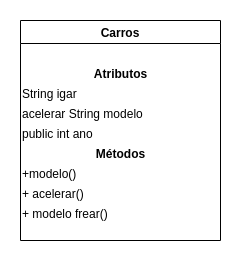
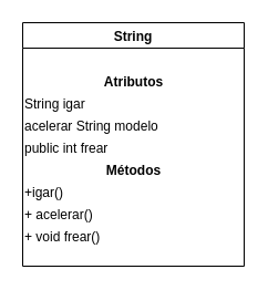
  <mxCell id="0" />
  <mxCell id="1" parent="0" />
- <mxCell id="2" value="Carros" style="swimlane;fontStyle=1;childLayout=stackLayout;" vertex="1" parent="1"><mxGeometry x="20" y="20" width="200" height="220" as="geometry" /></mxCell>
+ <mxCell id="2" value="String" style="swimlane;fontStyle=1;childLayout=stackLayout;" vertex="1" parent="1"><mxGeometry x="20" y="20" width="200" height="220" as="geometry" /></mxCell>
  <mxCell id="3" value="Atributos" style="text;html=1;align=center;fontStyle=1" vertex="1" parent="2" connectable="0"><mxGeometry y="40" width="200" height="20" as="geometry" /></mxCell>
  <mxCell id="4" value="String igar" style="text;html=1" vertex="1" parent="2" connectable="0"><mxGeometry y="60" width="200" height="20" as="geometry" /></mxCell>
  <mxCell id="5" value="acelerar String modelo" style="text;html=1" vertex="1" parent="2" connectable="0"><mxGeometry y="80" width="200" height="20" as="geometry" /></mxCell>
- <mxCell id="6" value="public int ano" style="text;html=1" vertex="1" parent="2" connectable="0"><mxGeometry y="100" width="200" height="20" as="geometry" /></mxCell>
+ <mxCell id="6" value="public int frear" style="text;html=1" vertex="1" parent="2" connectable="0"><mxGeometry y="100" width="200" height="20" as="geometry" /></mxCell>
  <mxCell id="7" value="Métodos" style="text;html=1;align=center;fontStyle=1" vertex="1" parent="2" connectable="0"><mxGeometry y="120" width="200" height="20" as="geometry" /></mxCell>
- <mxCell id="8" value="+modelo()" style="text;html=1" vertex="1" parent="2" connectable="0"><mxGeometry y="140" width="200" height="20" as="geometry" /></mxCell>
+ <mxCell id="8" value="+igar()" style="text;html=1" vertex="1" parent="2" connectable="0"><mxGeometry y="140" width="200" height="20" as="geometry" /></mxCell>
  <mxCell id="9" value="+ acelerar()" style="text;html=1" vertex="1" parent="2" connectable="0"><mxGeometry y="160" width="200" height="20" as="geometry" /></mxCell>
- <mxCell id="10" value="+ modelo frear()" style="text;html=1" vertex="1" parent="2" connectable="0"><mxGeometry y="180" width="200" height="20" as="geometry" /></mxCell>
+ <mxCell id="10" value="+ void frear()" style="text;html=1" vertex="1" parent="2" connectable="0"><mxGeometry y="180" width="200" height="20" as="geometry" /></mxCell>
